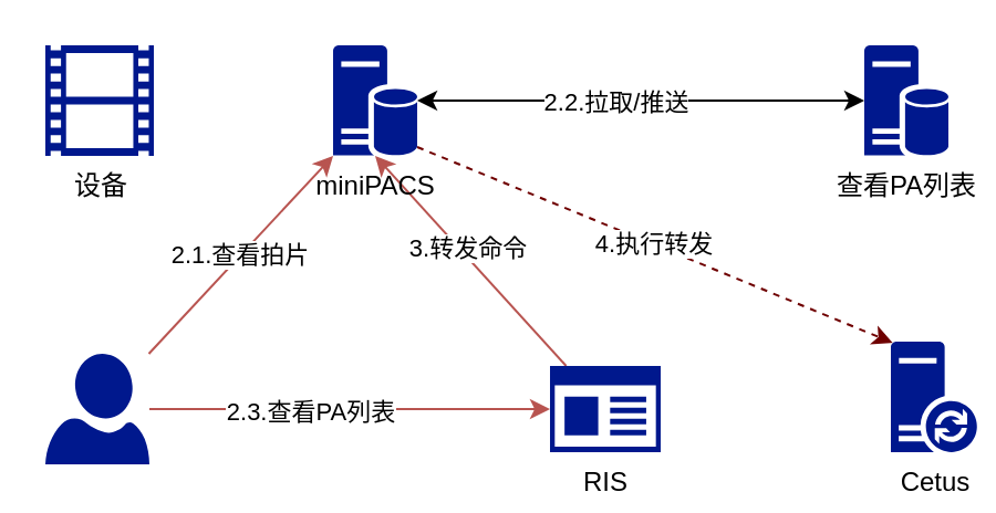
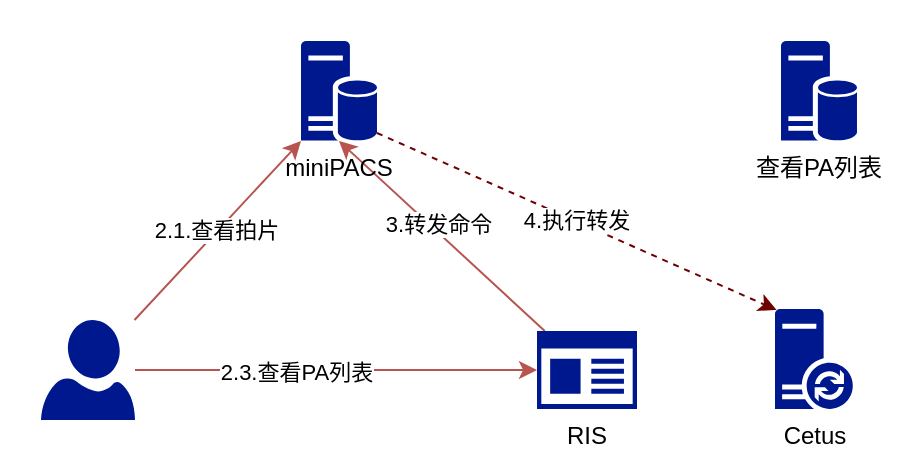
  <mxCell id="0" />
  <mxCell id="1" parent="0" />
- <mxCell id="2" value="设备" style="aspect=fixed;pointerEvents=1;shadow=0;dashed=0;html=1;strokeColor=none;labelPosition=center;verticalLabelPosition=bottom;verticalAlign=top;align=center;fillColor=#00188D;shape=mxgraph.mscae.general.video" vertex="1" parent="1"><mxGeometry x="20" y="20" width="49" height="50" as="geometry" /></mxCell>
  <mxCell id="3" style="rounded=0;orthogonalLoop=1;jettySize=auto;html=1;entryX=0.5;entryY=1;entryDx=0;entryDy=0;entryPerimeter=0;fillColor=#f8cecc;strokeColor=#b85450;" edge="1" parent="1" source="5" target="13"><mxGeometry relative="1" as="geometry" /></mxCell>
  <mxCell id="4" value="3.转发命令" style="edgeLabel;html=1;align=center;verticalAlign=middle;resizable=0;points=[];" vertex="1" connectable="0" parent="3"><mxGeometry x="0.087" y="-3" relative="1" as="geometry"><mxPoint as="offset" /></mxGeometry></mxCell>
- <mxCell id="5" value="RIS" style="aspect=fixed;pointerEvents=1;shadow=0;dashed=0;html=1;strokeColor=none;labelPosition=center;verticalLabelPosition=bottom;verticalAlign=top;align=center;fillColor=#00188D;shape=mxgraph.mscae.enterprise.app_generic" vertex="1" parent="1"><mxGeometry x="248" y="165" width="50" height="39" as="geometry" /></mxCell>
+ <mxCell id="5" value="RIS" style="aspect=fixed;pointerEvents=1;shadow=0;dashed=0;html=1;strokeColor=none;labelPosition=center;verticalLabelPosition=bottom;verticalAlign=top;align=center;fillColor=#00188D;shape=mxgraph.mscae.enterprise.app_generic" vertex="1" parent="1"><mxGeometry x="268" y="165" width="50" height="39" as="geometry" /></mxCell>
  <mxCell id="6" value="4.执行转发" style="edgeStyle=none;rounded=0;orthogonalLoop=1;jettySize=auto;html=1;entryX=0.02;entryY=0.01;entryDx=0;entryDy=0;entryPerimeter=0;exitX=1;exitY=0.92;exitDx=0;exitDy=0;exitPerimeter=0;fillColor=#a20025;strokeColor=#6F0000;dashed=1;" edge="1" parent="1" source="13" target="8"><mxGeometry relative="1" as="geometry" /></mxCell>
  <mxCell id="7" value="查看PA列表" style="aspect=fixed;pointerEvents=1;shadow=0;dashed=0;html=1;strokeColor=none;labelPosition=center;verticalLabelPosition=bottom;verticalAlign=top;align=center;fillColor=#00188D;shape=mxgraph.mscae.enterprise.database_server" vertex="1" parent="1"><mxGeometry x="390" y="20" width="38" height="50" as="geometry" /></mxCell>
- <mxCell id="8" value="Cetus" style="aspect=fixed;pointerEvents=1;shadow=0;dashed=0;html=1;strokeColor=none;labelPosition=center;verticalLabelPosition=bottom;verticalAlign=top;align=center;fillColor=#00188D;shape=mxgraph.mscae.enterprise.database_synchronization" vertex="1" parent="1"><mxGeometry x="402" y="154" width="39" height="50" as="geometry" /></mxCell>
+ <mxCell id="8" value="Cetus" style="aspect=fixed;pointerEvents=1;shadow=0;dashed=0;html=1;strokeColor=none;labelPosition=center;verticalLabelPosition=bottom;verticalAlign=top;align=center;fillColor=#00188D;shape=mxgraph.mscae.enterprise.database_synchronization" vertex="1" parent="1"><mxGeometry x="387" y="154" width="39" height="50" as="geometry" /></mxCell>
  <mxCell id="9" style="edgeStyle=none;rounded=0;orthogonalLoop=1;jettySize=auto;html=1;entryX=0;entryY=0.5;entryDx=0;entryDy=0;entryPerimeter=0;fillColor=#f8cecc;strokeColor=#b85450;" edge="1" parent="1" source="12" target="5"><mxGeometry relative="1" as="geometry" /></mxCell>
  <mxCell id="10" value="2.3.查看PA列表" style="edgeLabel;html=1;align=center;verticalAlign=middle;resizable=0;points=[];" vertex="1" connectable="0" parent="9"><mxGeometry x="-0.207" y="-1" relative="1" as="geometry"><mxPoint as="offset" /></mxGeometry></mxCell>
  <mxCell id="11" value="2.1.查看拍片" style="edgeStyle=none;rounded=0;orthogonalLoop=1;jettySize=auto;html=1;entryX=0;entryY=1;entryDx=0;entryDy=0;entryPerimeter=0;fillColor=#f8cecc;strokeColor=#b85450;" edge="1" parent="1" source="12" target="13"><mxGeometry relative="1" as="geometry"><mxPoint x="140" y="70" as="targetPoint" /></mxGeometry></mxCell>
  <mxCell id="12" value="" style="aspect=fixed;pointerEvents=1;shadow=0;dashed=0;html=1;strokeColor=none;labelPosition=center;verticalLabelPosition=bottom;verticalAlign=top;align=center;fillColor=#00188D;shape=mxgraph.azure.user" vertex="1" parent="1"><mxGeometry x="20" y="159.5" width="47" height="50" as="geometry" /></mxCell>
  <mxCell id="13" value="miniPACS" style="aspect=fixed;pointerEvents=1;shadow=0;dashed=0;html=1;strokeColor=none;labelPosition=center;verticalLabelPosition=bottom;verticalAlign=top;align=center;fillColor=#00188D;shape=mxgraph.mscae.enterprise.database_server" vertex="1" parent="1"><mxGeometry x="150" y="20" width="38" height="50" as="geometry" /></mxCell>
- <mxCell id="14" value="" style="endArrow=classic;startArrow=classic;html=1;entryX=0;entryY=0.5;entryDx=0;entryDy=0;entryPerimeter=0;exitX=1;exitY=0.5;exitDx=0;exitDy=0;exitPerimeter=0;" edge="1" parent="1" source="13" target="7"><mxGeometry width="50" height="50" relative="1" as="geometry"><mxPoint x="300" y="84" as="sourcePoint" /><mxPoint x="350" y="34" as="targetPoint" /></mxGeometry></mxCell>
- <mxCell id="15" value="2.2.拉取/推送" style="edgeLabel;html=1;align=center;verticalAlign=middle;resizable=0;points=[];" vertex="1" connectable="0" parent="14"><mxGeometry x="-0.119" y="-2" relative="1" as="geometry"><mxPoint y="-2" as="offset" /></mxGeometry></mxCell>
